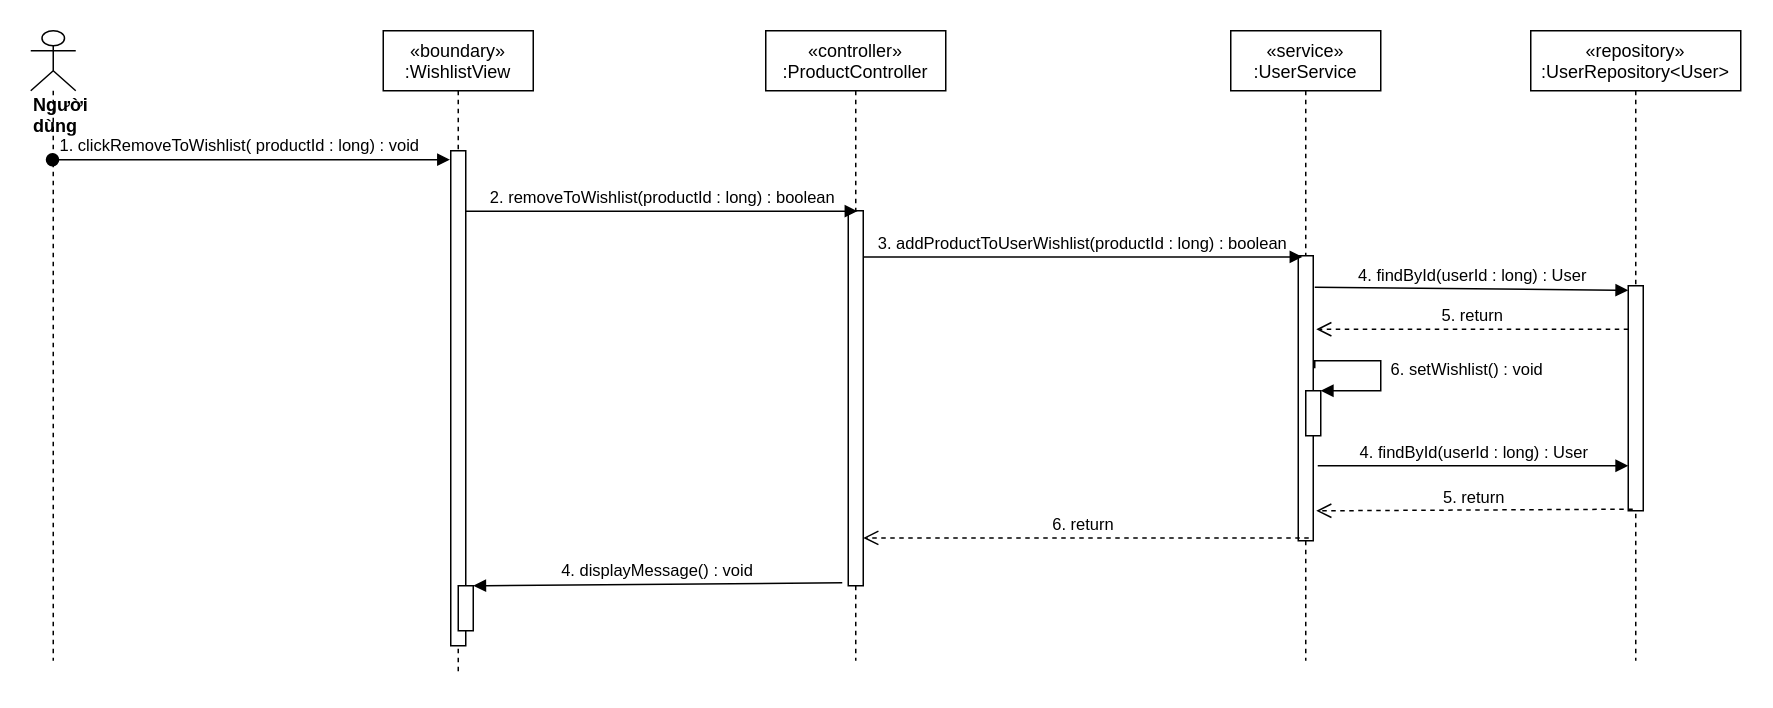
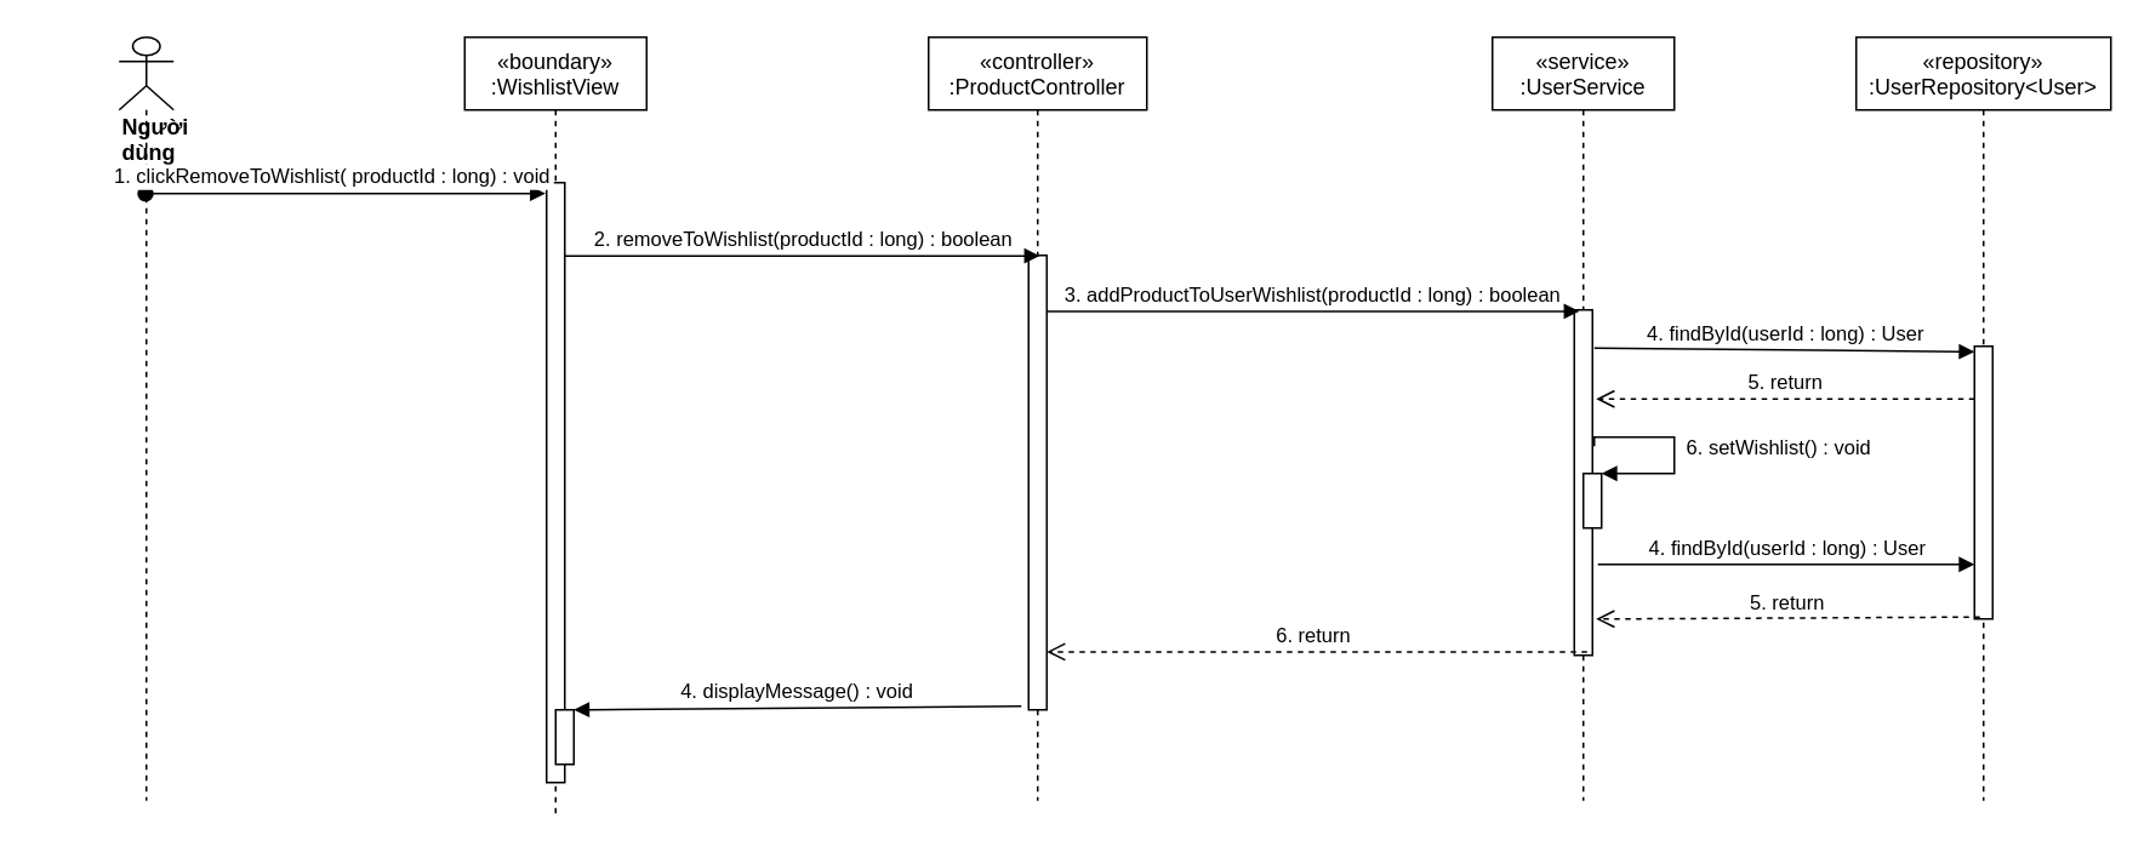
  <mxCell id="0" />
  <mxCell id="1" parent="0" />
  <mxCell id="2" value="«boundary»&#10;:WishlistView" style="shape=umlLifeline;perimeter=lifelinePerimeter;container=1;collapsible=0;recursiveResize=0;rounded=0;shadow=0;strokeWidth=1;" vertex="1" parent="1"><mxGeometry x="255" y="20" width="100" height="430" as="geometry" /></mxCell>
  <mxCell id="3" value="" style="points=[];perimeter=orthogonalPerimeter;rounded=0;shadow=0;strokeWidth=1;" vertex="1" parent="2"><mxGeometry x="45" y="80" width="10" height="330" as="geometry" /></mxCell>
  <mxCell id="4" value="" style="html=1;points=[];perimeter=orthogonalPerimeter;" vertex="1" parent="2"><mxGeometry x="50" y="370" width="10" height="30" as="geometry" /></mxCell>
  <mxCell id="5" value="«controller»&#10;:ProductController" style="shape=umlLifeline;perimeter=lifelinePerimeter;container=1;collapsible=0;recursiveResize=0;rounded=0;shadow=0;strokeWidth=1;" vertex="1" parent="1"><mxGeometry x="510" y="20" width="120" height="420" as="geometry" /></mxCell>
  <mxCell id="6" value="" style="points=[];perimeter=orthogonalPerimeter;rounded=0;shadow=0;strokeWidth=1;" vertex="1" parent="5"><mxGeometry x="55" y="120" width="10" height="250" as="geometry" /></mxCell>
- <mxCell id="7" value="&lt;div&gt;&lt;b&gt;Người dùng&lt;/b&gt;&lt;/div&gt;" style="shape=umlLifeline;participant=umlActor;perimeter=lifelinePerimeter;whiteSpace=wrap;html=1;container=1;collapsible=0;recursiveResize=0;verticalAlign=top;spacingTop=36;outlineConnect=0;align=left;" vertex="1" parent="1"><mxGeometry x="20" y="20" width="30" height="420" as="geometry" /></mxCell>
+ <mxCell id="7" value="&lt;div&gt;&lt;b&gt;Người dùng&lt;/b&gt;&lt;/div&gt;" style="shape=umlLifeline;participant=umlActor;perimeter=lifelinePerimeter;whiteSpace=wrap;html=1;container=1;collapsible=0;recursiveResize=0;verticalAlign=top;spacingTop=36;outlineConnect=0;align=left;" vertex="1" parent="1"><mxGeometry x="65" y="20" width="30" height="420" as="geometry" /></mxCell>
  <mxCell id="8" value="1. clickRemoveToWishlist( productId : long) : void" style="verticalAlign=bottom;startArrow=oval;endArrow=block;startSize=8;shadow=0;strokeWidth=1;entryX=-0.05;entryY=0.018;entryDx=0;entryDy=0;entryPerimeter=0;" edge="1" parent="1" source="7" target="3"><mxGeometry x="-0.06" relative="1" as="geometry"><mxPoint x="30" y="110" as="sourcePoint" /><mxPoint as="offset" /></mxGeometry></mxCell>
  <mxCell id="9" value="«service»&#10;:UserService" style="shape=umlLifeline;perimeter=lifelinePerimeter;container=1;collapsible=0;recursiveResize=0;rounded=0;shadow=0;strokeWidth=1;" vertex="1" parent="1"><mxGeometry x="820" y="20" width="100" height="420" as="geometry" /></mxCell>
  <mxCell id="10" value="" style="points=[];perimeter=orthogonalPerimeter;rounded=0;shadow=0;strokeWidth=1;" vertex="1" parent="9"><mxGeometry x="45" y="150" width="10" height="190" as="geometry" /></mxCell>
  <mxCell id="11" value="2. removeToWishlist(productId : long) : boolean" style="html=1;verticalAlign=bottom;endArrow=block;entryX=0.617;entryY=0.001;entryDx=0;entryDy=0;entryPerimeter=0;" edge="1" parent="1" source="3" target="6"><mxGeometry width="80" relative="1" as="geometry"><mxPoint x="250" y="188" as="sourcePoint" /><mxPoint x="430" y="150" as="targetPoint" /></mxGeometry></mxCell>
  <mxCell id="12" value="3. addProductToUserWishlist(productId : long) : boolean" style="html=1;verticalAlign=bottom;endArrow=block;entryX=0.283;entryY=0.004;entryDx=0;entryDy=0;entryPerimeter=0;" edge="1" parent="1" source="6" target="10"><mxGeometry width="80" relative="1" as="geometry"><mxPoint x="600" y="150" as="sourcePoint" /><mxPoint x="690" y="220" as="targetPoint" /></mxGeometry></mxCell>
  <mxCell id="13" value="6. return&amp;nbsp;" style="html=1;verticalAlign=bottom;endArrow=open;dashed=1;endSize=8;exitX=0.7;exitY=0.99;exitDx=0;exitDy=0;exitPerimeter=0;" edge="1" parent="1" source="10" target="6"><mxGeometry relative="1" as="geometry"><mxPoint x="800" y="310" as="sourcePoint" /><mxPoint x="580" y="310" as="targetPoint" /></mxGeometry></mxCell>
  <mxCell id="14" value="4. displayMessage() : void" style="verticalAlign=bottom;endArrow=block;shadow=0;strokeWidth=1;exitX=-0.4;exitY=0.992;exitDx=0;exitDy=0;exitPerimeter=0;" edge="1" parent="1" source="6" target="4"><mxGeometry relative="1" as="geometry"><mxPoint x="495" y="310" as="sourcePoint" /><mxPoint x="280" y="341" as="targetPoint" /></mxGeometry></mxCell>
  <mxCell id="15" value="«repository»&#10;:UserRepository&lt;User&gt;" style="shape=umlLifeline;perimeter=lifelinePerimeter;container=1;collapsible=0;recursiveResize=0;rounded=0;shadow=0;strokeWidth=1;" vertex="1" parent="1"><mxGeometry x="1020" y="20" width="140" height="420" as="geometry" /></mxCell>
  <mxCell id="16" value="" style="points=[];perimeter=orthogonalPerimeter;rounded=0;shadow=0;strokeWidth=1;" vertex="1" parent="15"><mxGeometry x="65" y="170" width="10" height="150" as="geometry" /></mxCell>
  <mxCell id="17" value="4. findById(userId : long) : User" style="html=1;verticalAlign=bottom;endArrow=block;entryX=0;entryY=0.02;entryDx=0;entryDy=0;entryPerimeter=0;" edge="1" parent="1" target="16"><mxGeometry width="80" relative="1" as="geometry"><mxPoint x="876" y="191" as="sourcePoint" /><mxPoint x="770" y="200" as="targetPoint" /></mxGeometry></mxCell>
  <mxCell id="18" value="5. return" style="html=1;verticalAlign=bottom;endArrow=open;dashed=1;endSize=8;" edge="1" parent="1" source="16"><mxGeometry relative="1" as="geometry"><mxPoint x="970" y="220" as="sourcePoint" /><mxPoint x="877" y="219" as="targetPoint" /></mxGeometry></mxCell>
  <mxCell id="19" value="4. findById(userId : long) : User" style="html=1;verticalAlign=bottom;endArrow=block;entryX=0;entryY=0.8;entryDx=0;entryDy=0;entryPerimeter=0;" edge="1" parent="1" target="16"><mxGeometry width="80" relative="1" as="geometry"><mxPoint x="878" y="310" as="sourcePoint" /><mxPoint x="1084" y="250" as="targetPoint" /></mxGeometry></mxCell>
  <mxCell id="20" value="" style="html=1;points=[];perimeter=orthogonalPerimeter;" vertex="1" parent="1"><mxGeometry x="870" y="260" width="10" height="30" as="geometry" /></mxCell>
  <mxCell id="21" value="&amp;nbsp;6. setWishlist() : void" style="edgeStyle=orthogonalEdgeStyle;html=1;align=left;spacingLeft=2;endArrow=block;rounded=0;entryX=1;entryY=0;exitX=1.1;exitY=0.395;exitDx=0;exitDy=0;exitPerimeter=0;" edge="1" target="20" parent="1" source="10"><mxGeometry relative="1" as="geometry"><mxPoint x="890" y="230" as="sourcePoint" /><Array as="points"><mxPoint x="876" y="240" /><mxPoint x="920" y="240" /><mxPoint x="920" y="260" /></Array></mxGeometry></mxCell>
  <mxCell id="22" value="5. return" style="html=1;verticalAlign=bottom;endArrow=open;dashed=1;endSize=8;exitX=0.3;exitY=0.993;exitDx=0;exitDy=0;exitPerimeter=0;entryX=1.2;entryY=0.895;entryDx=0;entryDy=0;entryPerimeter=0;" edge="1" parent="1" source="16" target="10"><mxGeometry relative="1" as="geometry"><mxPoint x="1095" y="229" as="sourcePoint" /><mxPoint x="880" y="337" as="targetPoint" /></mxGeometry></mxCell>
